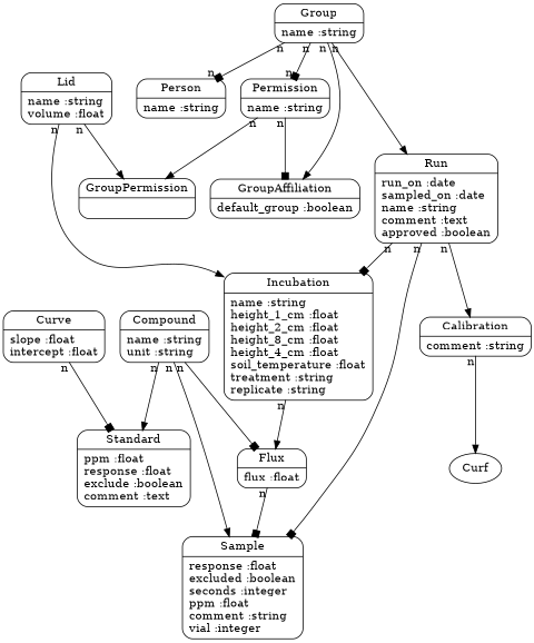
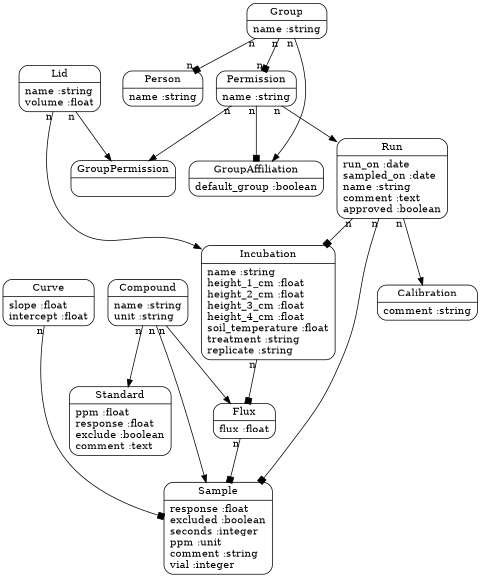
  digraph {
    splines=true
    node [shape=Mrecord]
    edge [arrowhead=normal taillabel=n]
    n1 [label="{Calibration|comment :string\l}"]
-   Curf [shape=""]
    n3 [label="{Compound|name :string\lunit :string\l}"]
    n4 [label="{Flux|flux :float\l}"]
-   n5 [label="{Sample|response :float\lexcluded :boolean\lseconds :integer\lppm :float\lcomment :string\lvial :integer\l}"]
+   n5 [label="{Sample|response :float\lexcluded :boolean\lseconds :integer\lppm :unit\lcomment :string\lvial :integer\l}"]
    n6 [label="{Standard|ppm :float\lresponse :float\lexclude :boolean\lcomment :text\l}"]
    n7 [label="{Curve|slope :float\lintercept :float\l}"]
    n8 [label="{Group|name :string\l}"]
    n9 [label="{GroupAffiliation|default_group :boolean\l}"]
    n10 [label="{Permission|name :string\l}"]
    n11 [label="{Person|name :string\l}"]
    n12 [label="{Run|run_on :date\lsampled_on :date\lname :string\lcomment :text\lapproved :boolean\l}"]
    n13 [label="{GroupPermission|\l}"]
-   n14 [label="{Incubation|name :string\lheight_1_cm :float\lheight_2_cm :float\lheight_8_cm :float\lheight_4_cm :float\lsoil_temperature :float\ltreatment :string\lreplicate :string\l}"]
+   n14 [label="{Incubation|name :string\lheight_1_cm :float\lheight_2_cm :float\lheight_3_cm :float\lheight_4_cm :float\lsoil_temperature :float\ltreatment :string\lreplicate :string\l}"]
    n15 [label="{Lid|name :string\lvolume :float\l}"]
-   n1 -> Curf
-   n3 -> n4 [arrowhead=box]
+   n3 -> n4
    n3 -> n5
    n3 -> n6
    n4 -> n5 [arrowhead=box]
-   n7 -> n6 [arrowhead=box]
+   n7 -> n5 [arrowhead=box]
    n8 -> n9
    n8 -> n10 [arrowhead=box arrowtail=normal headlabel=n]
    n8 -> n11 [arrowhead=box arrowtail=normal headlabel=n]
-   n8 -> n12
+   n10 -> n12
    n10 -> n9 [arrowhead=box]
    n10 -> n13
    n12 -> n1
    n12 -> n5 [arrowhead=box]
    n12 -> n14 [arrowhead=box]
-   n14 -> n4
+   n14 -> n4 [arrowhead=box]
    n15 -> n13
    n15 -> n14
  }
